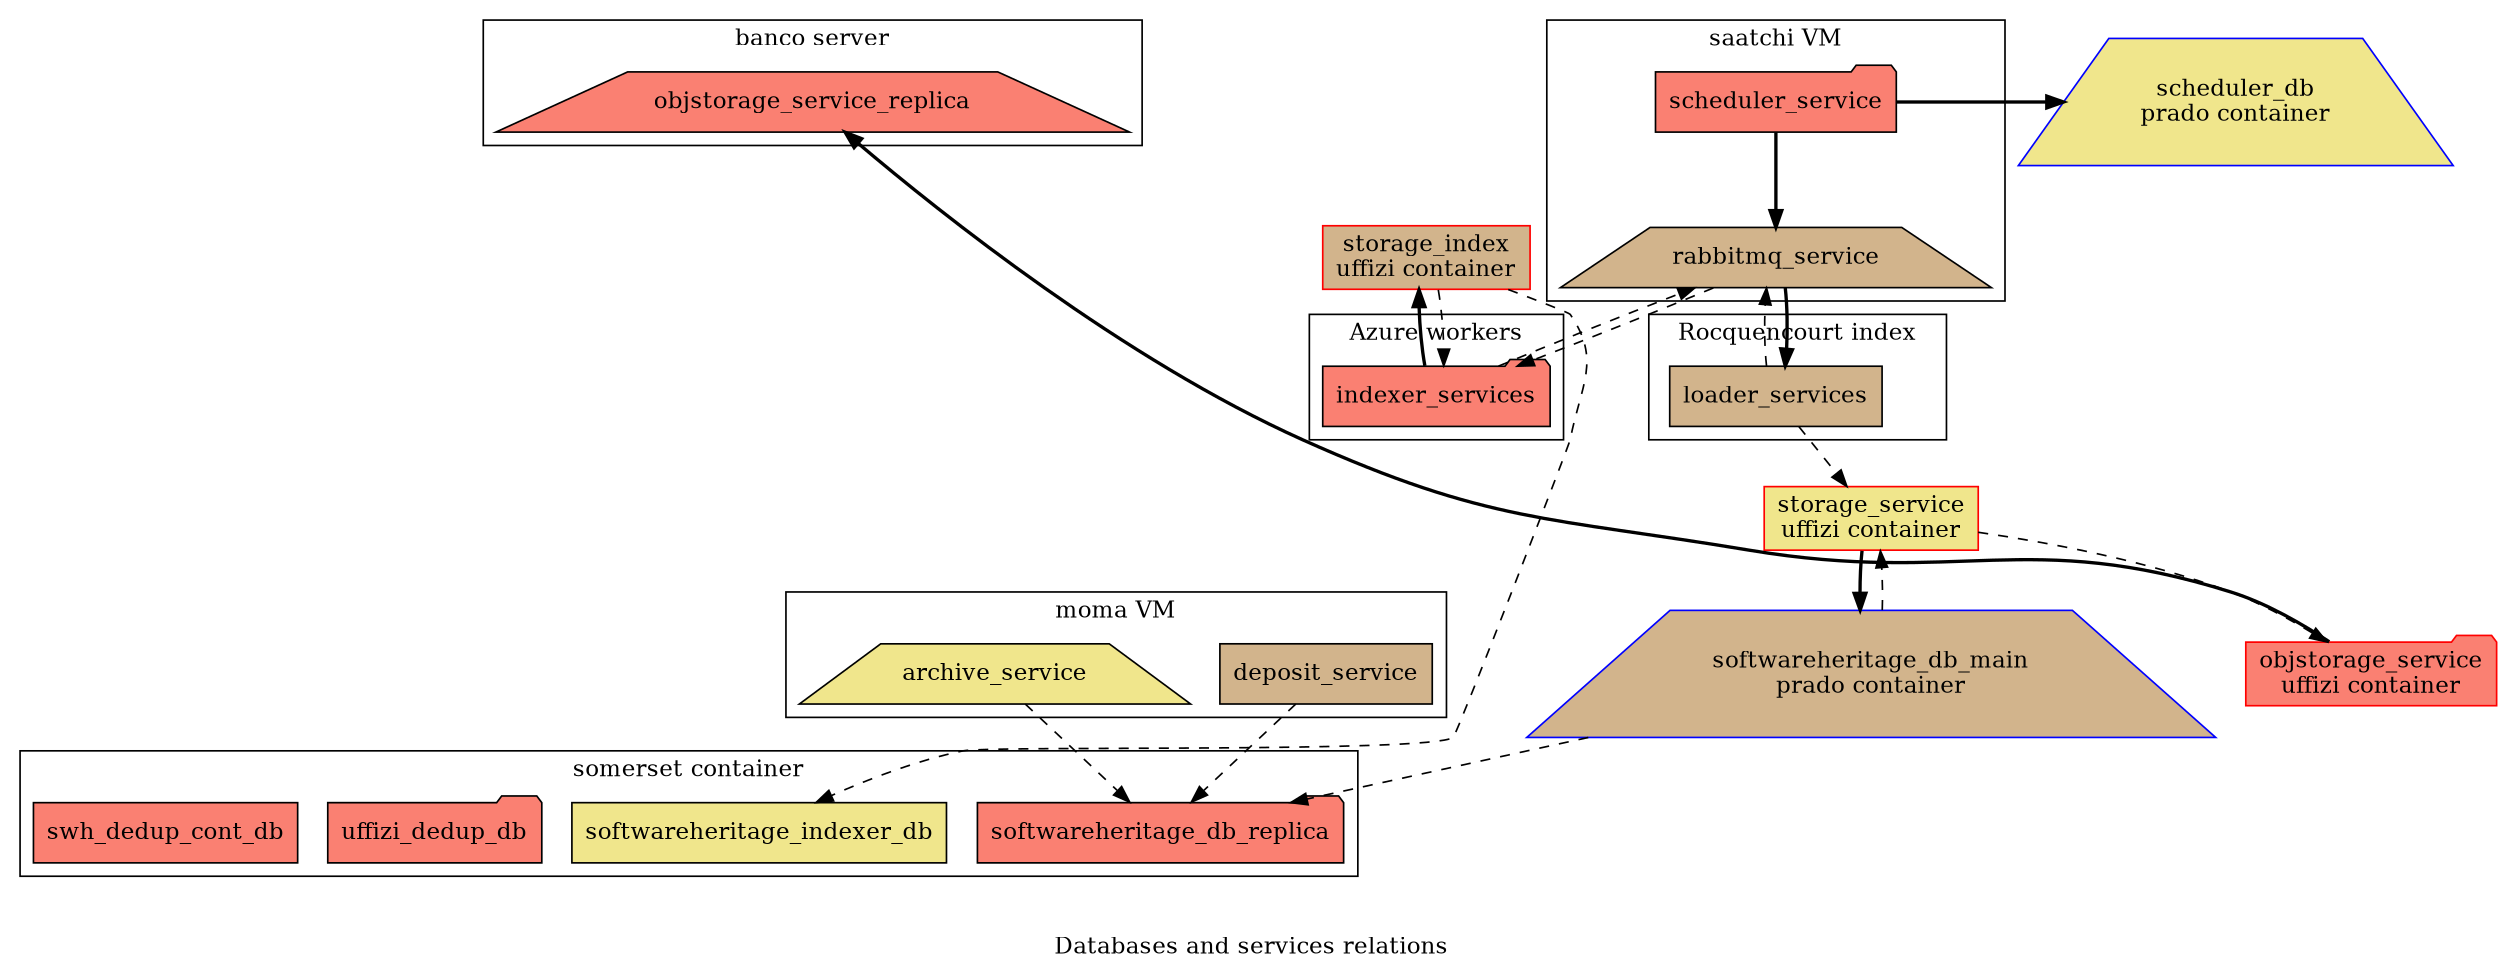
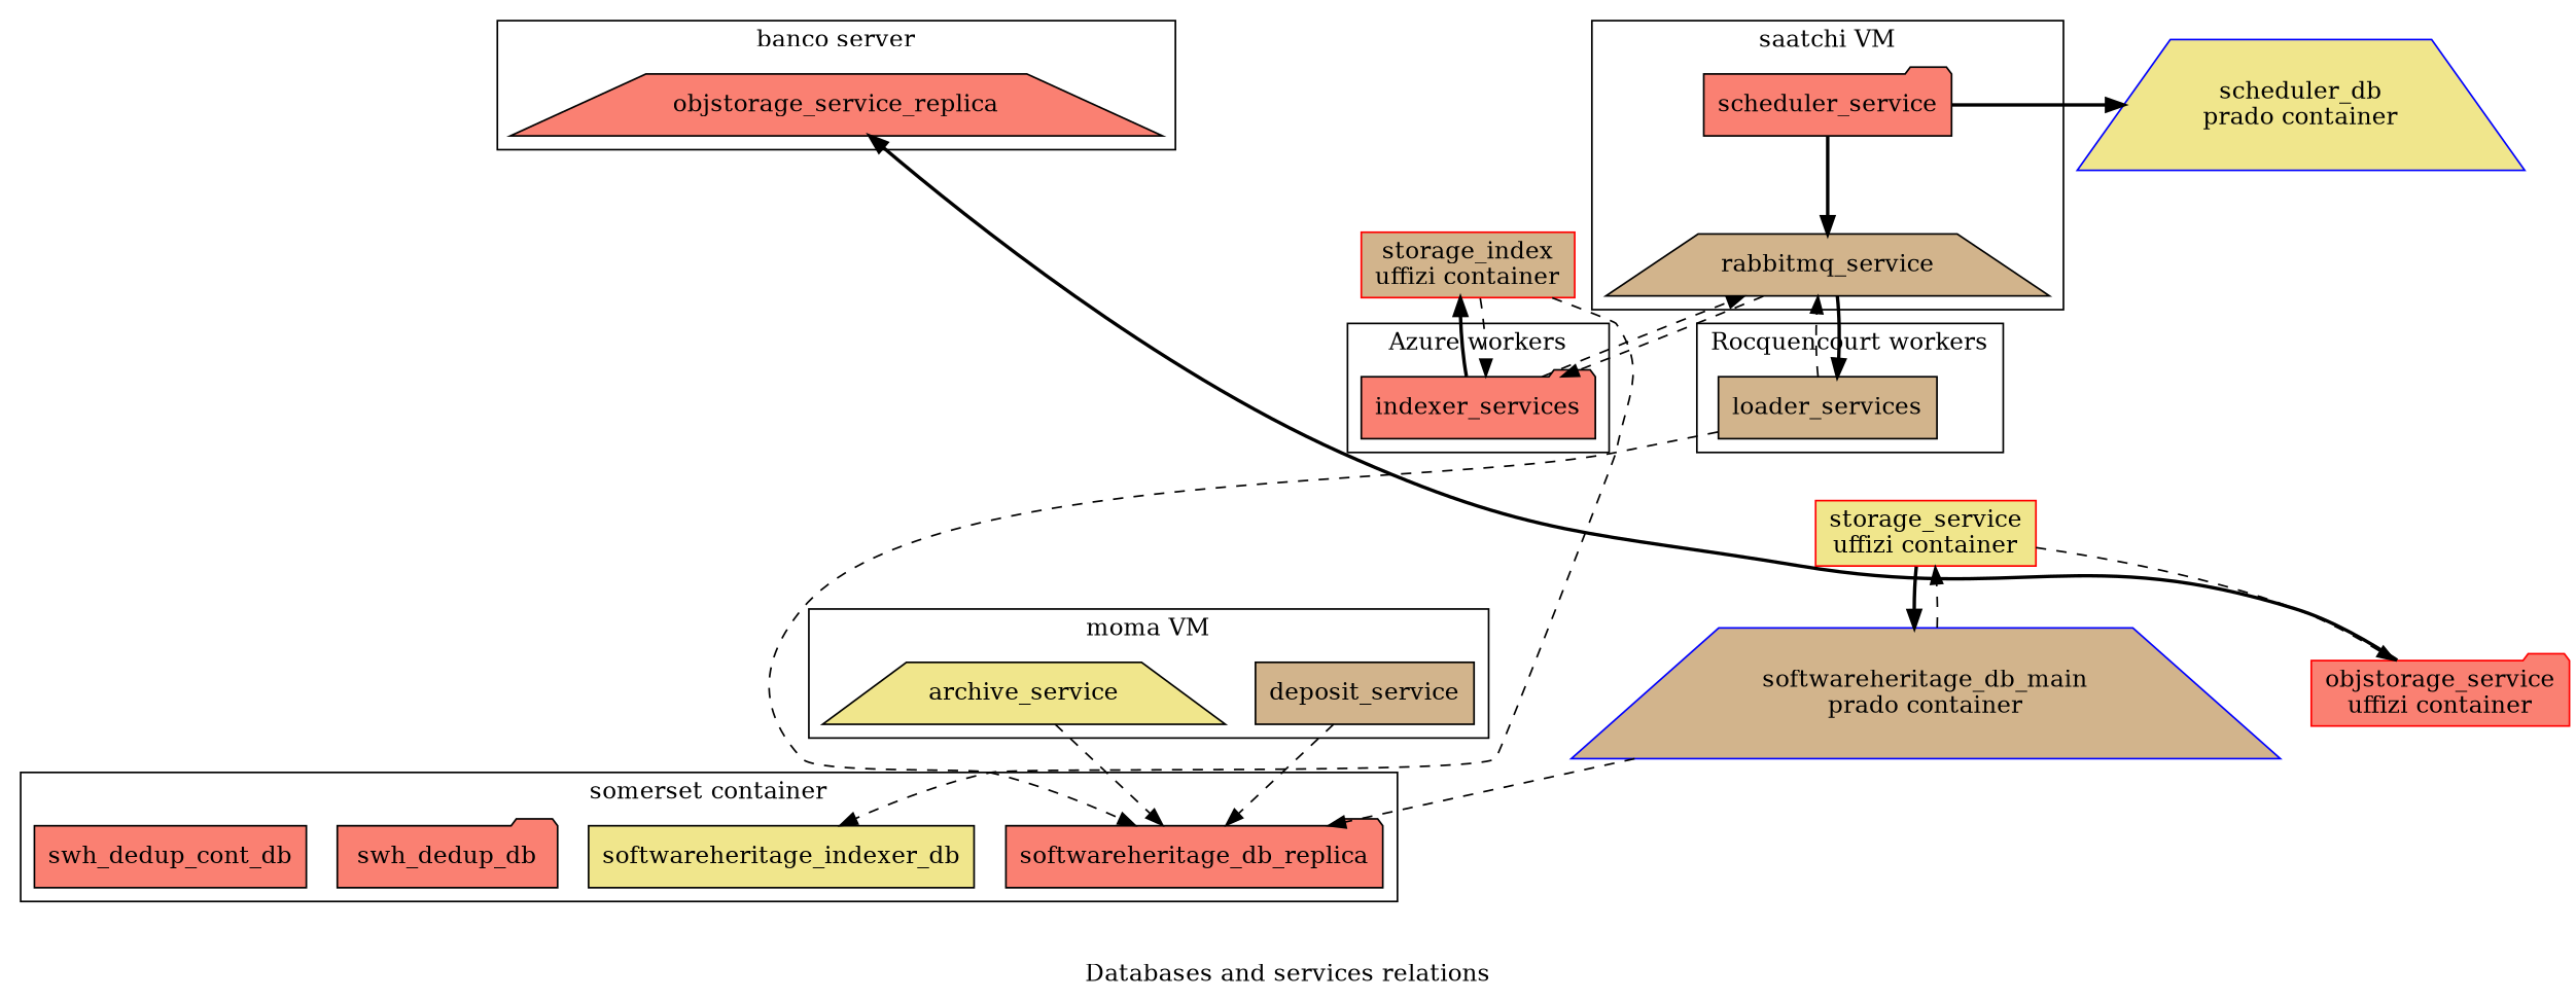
  digraph {
    label="Databases and services relations"
    node [fillcolor=salmon shape=box style=filled]
    edge [style=dashed]
    objstorage_service_replica [shape=trapezium]
    deposit_service [fillcolor=tan]
    archive_service [fillcolor=khaki shape=trapezium]
    softwareheritage_db_replica [shape=folder]
    softwareheritage_indexer_db [fillcolor=khaki]
-   swh_dedup_db [shape=folder label=uffizi_dedup_db]
+   swh_dedup_db [shape=folder]
    swh_dedup_cont_db
    scheduler_service [shape=folder]
    rabbitmq_service [fillcolor=tan shape=trapezium]
    loader_services [fillcolor=tan]
    indexer_services [shape=folder]
    n12 [color=blue fillcolor=khaki label="scheduler_db\nprado container" shape=trapezium]
    n13 [color=red fillcolor=khaki label="storage_service\nuffizi container"]
    n14 [color=red fillcolor=tan label="storage_index\nuffizi container"]
    n15 [color=red label="objstorage_service\nuffizi container" shape=folder]
    n16 [color=blue fillcolor=tan label="softwareheritage_db_main\nprado container" shape=trapezium]
    subgraph cluster_1 {
      color=black
      label="banco server"
      objstorage_service_replica
    }
    subgraph cluster_2 {
      color=black
      label="moma VM"
      deposit_service
      archive_service
    }
    subgraph cluster_3 {
      color=black
      label="somerset container"
      softwareheritage_db_replica
      softwareheritage_indexer_db
      swh_dedup_db
      swh_dedup_cont_db
    }
    subgraph cluster_4 {
      color=black
      label="saatchi VM"
      scheduler_service
      rabbitmq_service
    }
    subgraph cluster_5 {
      color=black
-     label="Rocquencourt index"
+     label="Rocquencourt workers"
      loader_services
    }
    subgraph cluster_6 {
      color=black
      label="Azure workers"
      indexer_services
    }
    deposit_service -> softwareheritage_db_replica
    archive_service -> softwareheritage_db_replica
    scheduler_service -> rabbitmq_service [style=bold]
    scheduler_service -> n12 [constraint=false style=bold]
    rabbitmq_service -> loader_services [style=bold]
    rabbitmq_service -> indexer_services
    loader_services -> rabbitmq_service
-   loader_services -> n13
+   loader_services -> softwareheritage_db_replica
    indexer_services -> rabbitmq_service
    indexer_services -> n14 [style=bold]
    n13 -> n15
    n13 -> n16 [style=bold]
    n14 -> softwareheritage_indexer_db [constraint=false]
    n14 -> indexer_services
    n15 -> objstorage_service_replica [constraint=false style=bold]
    n16 -> softwareheritage_db_replica
    n16 -> n13
  }
